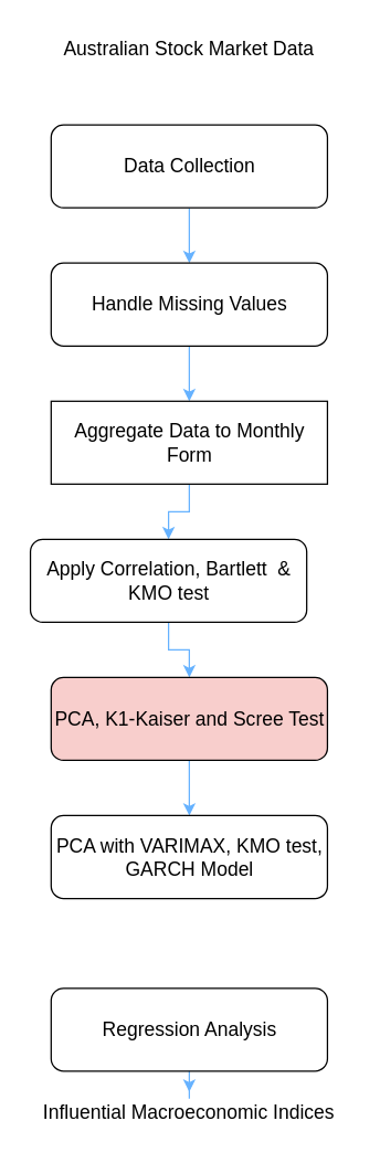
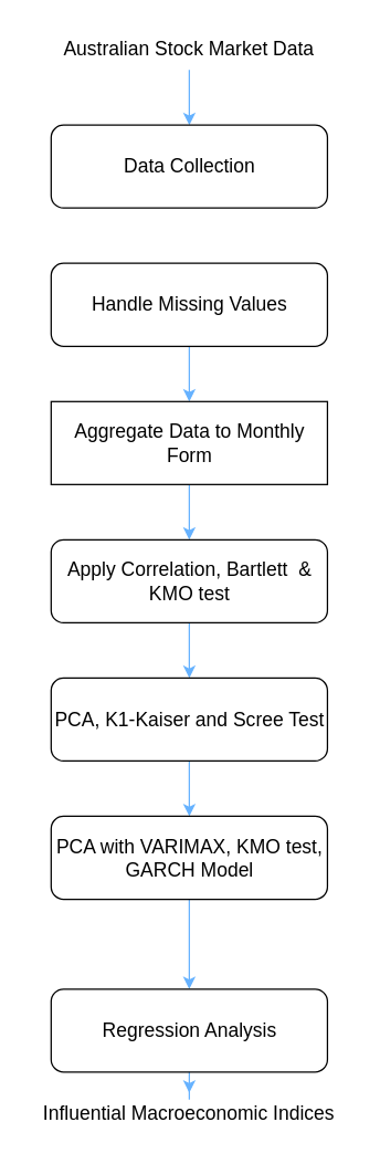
  <mxCell id="0" />
  <mxCell id="1" parent="0" />
+ <mxCell id="2" value="" style="edgeStyle=orthogonalEdgeStyle;rounded=0;orthogonalLoop=1;jettySize=auto;html=1;fontSize=14;strokeColor=#66B2FF;" edge="1" parent="1" source="3" target="5"><mxGeometry relative="1" as="geometry" /></mxCell>
  <mxCell id="3" value="Australian Stock Market Data" style="text;html=1;strokeColor=none;fillColor=none;align=center;verticalAlign=middle;whiteSpace=wrap;rounded=0;fontSize=14;" vertex="1" parent="1"><mxGeometry x="20" y="20" width="233" height="30" as="geometry" /></mxCell>
- <mxCell id="4" value="" style="edgeStyle=orthogonalEdgeStyle;rounded=0;orthogonalLoop=1;jettySize=auto;html=1;fontSize=14;strokeColor=#66B2FF;" edge="1" parent="1" source="5" target="7"><mxGeometry relative="1" as="geometry" /></mxCell>
  <mxCell id="5" value="Data Collection" style="rounded=1;whiteSpace=wrap;html=1;fontSize=14;" vertex="1" parent="1"><mxGeometry x="36.5" y="90" width="200" height="60" as="geometry" /></mxCell>
  <mxCell id="6" value="" style="edgeStyle=orthogonalEdgeStyle;rounded=0;orthogonalLoop=1;jettySize=auto;html=1;fontSize=14;strokeColor=#66B2FF;" edge="1" parent="1" source="7" target="9"><mxGeometry relative="1" as="geometry" /></mxCell>
  <mxCell id="7" value="Handle Missing Values" style="rounded=1;whiteSpace=wrap;html=1;fontSize=14;" vertex="1" parent="1"><mxGeometry x="36.5" y="190" width="200" height="60" as="geometry" /></mxCell>
  <mxCell id="8" value="" style="edgeStyle=orthogonalEdgeStyle;rounded=0;orthogonalLoop=1;jettySize=auto;html=1;fontSize=14;strokeColor=#66B2FF;" edge="1" parent="1" source="9" target="11"><mxGeometry relative="1" as="geometry" /></mxCell>
  <mxCell id="9" value="Aggregate Data to Monthly Form" style="whiteSpace=wrap;html=1;fontSize=14;rounded=0;" vertex="1" parent="1"><mxGeometry x="36.5" y="290" width="200" height="60" as="geometry" /></mxCell>
  <mxCell id="10" value="" style="edgeStyle=orthogonalEdgeStyle;rounded=0;orthogonalLoop=1;jettySize=auto;html=1;fontSize=14;strokeColor=#66B2FF;" edge="1" parent="1" source="11" target="13"><mxGeometry relative="1" as="geometry" /></mxCell>
- <mxCell id="11" value="Apply Correlation, Bartlett &amp;nbsp;&amp;amp; KMO test" style="rounded=1;whiteSpace=wrap;html=1;fontSize=14;" vertex="1" parent="1"><mxGeometry x="21.5" y="390" width="200" height="60" as="geometry" /></mxCell>
+ <mxCell id="11" value="Apply Correlation, Bartlett &amp;nbsp;&amp;amp; KMO test" style="rounded=1;whiteSpace=wrap;html=1;fontSize=14;" vertex="1" parent="1"><mxGeometry x="36.5" y="390" width="200" height="60" as="geometry" /></mxCell>
  <mxCell id="12" value="" style="edgeStyle=orthogonalEdgeStyle;rounded=0;orthogonalLoop=1;jettySize=auto;html=1;fontSize=14;strokeColor=#66B2FF;" edge="1" parent="1" source="13" target="15"><mxGeometry relative="1" as="geometry" /></mxCell>
- <mxCell id="13" value="PCA, K1-Kaiser and Scree Test" style="rounded=1;whiteSpace=wrap;html=1;fontSize=14;fillColor=#f8cecc;" vertex="1" parent="1"><mxGeometry x="36.5" y="490" width="200" height="60" as="geometry" /></mxCell>
+ <mxCell id="13" value="PCA, K1-Kaiser and Scree Test" style="rounded=1;whiteSpace=wrap;html=1;fontSize=14;" vertex="1" parent="1"><mxGeometry x="36.5" y="490" width="200" height="60" as="geometry" /></mxCell>
+ <mxCell id="14" value="" style="edgeStyle=orthogonalEdgeStyle;rounded=0;orthogonalLoop=1;jettySize=auto;html=1;fontSize=14;strokeColor=#66B2FF;" edge="1" parent="1" source="15" target="17"><mxGeometry relative="1" as="geometry" /></mxCell>
  <mxCell id="15" value="PCA with VARIMAX, KMO test, GARCH Model" style="rounded=1;whiteSpace=wrap;html=1;fontSize=14;" vertex="1" parent="1"><mxGeometry x="36.5" y="590" width="200" height="60" as="geometry" /></mxCell>
  <mxCell id="16" value="" style="edgeStyle=orthogonalEdgeStyle;rounded=0;orthogonalLoop=1;jettySize=auto;html=1;fontSize=14;strokeColor=#66B2FF;" edge="1" parent="1" source="17" target="18"><mxGeometry relative="1" as="geometry" /></mxCell>
  <mxCell id="17" value="Regression Analysis" style="rounded=1;whiteSpace=wrap;html=1;fontSize=14;" vertex="1" parent="1"><mxGeometry x="36.5" y="715" width="200" height="60" as="geometry" /></mxCell>
  <mxCell id="18" value="Influential Macroeconomic Indices" style="text;html=1;strokeColor=none;fillColor=none;align=center;verticalAlign=middle;whiteSpace=wrap;rounded=0;fontSize=14;" vertex="1" parent="1"><mxGeometry x="20" y="790" width="233" height="30" as="geometry" /></mxCell>
